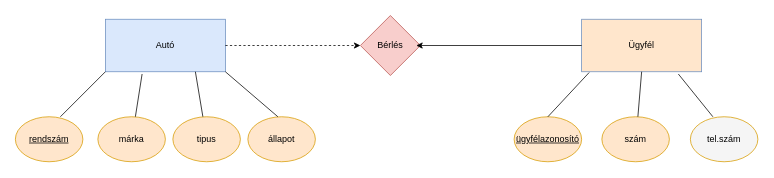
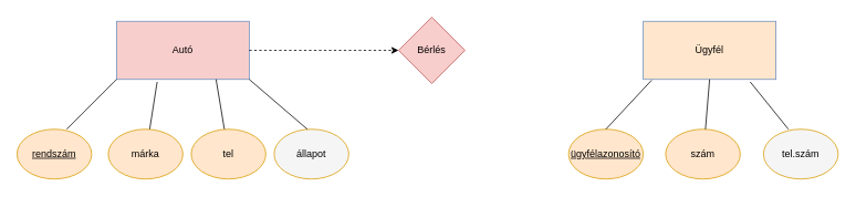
  <mxCell id="0" />
  <mxCell id="1" parent="0" />
- <mxCell id="2" value="Autó" style="rounded=0;whiteSpace=wrap;html=1;fillColor=#dae8fc;strokeColor=#6c8ebf;" vertex="1" parent="1"><mxGeometry x="140" y="25" width="160" height="70" as="geometry" /></mxCell>
+ <mxCell id="2" value="Autó" style="rounded=0;whiteSpace=wrap;html=1;fillColor=#f8cecc;strokeColor=#6c8ebf;" vertex="1" parent="1"><mxGeometry x="140" y="25" width="160" height="70" as="geometry" /></mxCell>
  <mxCell id="3" value="Ügyfél" style="rounded=0;whiteSpace=wrap;html=1;fillColor=#ffe6cc;strokeColor=#6c8ebf;" vertex="1" parent="1"><mxGeometry x="775" y="25" width="160" height="70" as="geometry" /></mxCell>
  <mxCell id="4" value="Bérlés" style="rhombus;whiteSpace=wrap;html=1;fillColor=#f8cecc;strokeColor=#b85450;" vertex="1" parent="1"><mxGeometry x="480" y="20" width="80" height="80" as="geometry" /></mxCell>
  <mxCell id="5" value="" style="endArrow=classic;html=1;rounded=0;entryX=0;entryY=0.5;entryDx=0;entryDy=0;exitX=1;exitY=0.5;exitDx=0;exitDy=0;dashed=1;" edge="1" parent="1" source="2" target="4"><mxGeometry width="50" height="50" relative="1" as="geometry"><mxPoint x="230" y="70" as="sourcePoint" /><mxPoint x="280" y="20" as="targetPoint" /></mxGeometry></mxCell>
- <mxCell id="6" value="" style="endArrow=classic;html=1;rounded=0;exitX=0;exitY=0.5;exitDx=0;exitDy=0;entryX=0.931;entryY=0.5;entryDx=0;entryDy=0;entryPerimeter=0;" edge="1" parent="1" source="3" target="4"><mxGeometry width="50" height="50" relative="1" as="geometry"><mxPoint x="430" y="315" as="sourcePoint" /><mxPoint x="500" y="60" as="targetPoint" /><Array as="points" /></mxGeometry></mxCell>
  <mxCell id="7" value="&lt;u&gt;rendszám&lt;/u&gt;" style="ellipse;whiteSpace=wrap;html=1;fillColor=#ffe6cc;strokeColor=#d79b00;" vertex="1" parent="1"><mxGeometry x="20" y="155" width="90" height="60" as="geometry" /></mxCell>
  <mxCell id="8" value="márka" style="ellipse;whiteSpace=wrap;html=1;fillColor=#ffe6cc;strokeColor=#d79b00;" vertex="1" parent="1"><mxGeometry x="130" y="155" width="90" height="60" as="geometry" /></mxCell>
- <mxCell id="9" value="tipus" style="ellipse;whiteSpace=wrap;html=1;fillColor=#ffe6cc;strokeColor=#d79b00;" vertex="1" parent="1"><mxGeometry x="230" y="155" width="90" height="60" as="geometry" /></mxCell>
- <mxCell id="10" value="állapot" style="ellipse;whiteSpace=wrap;html=1;fillColor=#ffe6cc;strokeColor=#d79b00;" vertex="1" parent="1"><mxGeometry x="330" y="155" width="90" height="60" as="geometry" /></mxCell>
+ <mxCell id="9" value="tel" style="ellipse;whiteSpace=wrap;html=1;fillColor=#ffe6cc;strokeColor=#d79b00;" vertex="1" parent="1"><mxGeometry x="230" y="155" width="90" height="60" as="geometry" /></mxCell>
+ <mxCell id="10" value="állapot" style="ellipse;whiteSpace=wrap;html=1;fillColor=#f5f5f5;strokeColor=#d79b00;" vertex="1" parent="1"><mxGeometry x="330" y="155" width="90" height="60" as="geometry" /></mxCell>
  <mxCell id="11" value="&lt;u&gt;ügyfélazonosító&lt;/u&gt;" style="ellipse;whiteSpace=wrap;html=1;fillColor=#ffe6cc;strokeColor=#d79b00;" vertex="1" parent="1"><mxGeometry x="685" y="155" width="90" height="60" as="geometry" /></mxCell>
  <mxCell id="12" value="szám" style="ellipse;whiteSpace=wrap;html=1;fillColor=#ffe6cc;strokeColor=#d79b00;" vertex="1" parent="1"><mxGeometry x="802" y="155" width="90" height="60" as="geometry" /></mxCell>
  <mxCell id="13" value="tel.szám" style="ellipse;whiteSpace=wrap;html=1;fillColor=#f5f5f5;strokeColor=#d79b00;" vertex="1" parent="1"><mxGeometry x="920" y="155" width="90" height="60" as="geometry" /></mxCell>
  <mxCell id="14" value="" style="endArrow=none;html=1;rounded=0;entryX=0;entryY=1;entryDx=0;entryDy=0;" edge="1" parent="1" target="2"><mxGeometry width="50" height="50" relative="1" as="geometry"><mxPoint x="80" y="155" as="sourcePoint" /><mxPoint x="130" y="105" as="targetPoint" /></mxGeometry></mxCell>
  <mxCell id="15" value="" style="endArrow=none;html=1;rounded=0;entryX=0.306;entryY=1.043;entryDx=0;entryDy=0;entryPerimeter=0;" edge="1" parent="1" target="2"><mxGeometry width="50" height="50" relative="1" as="geometry"><mxPoint x="180" y="155" as="sourcePoint" /><mxPoint x="230" y="105" as="targetPoint" /></mxGeometry></mxCell>
  <mxCell id="16" value="" style="endArrow=none;html=1;rounded=0;entryX=0.75;entryY=1;entryDx=0;entryDy=0;" edge="1" parent="1" target="2"><mxGeometry width="50" height="50" relative="1" as="geometry"><mxPoint x="270" y="155" as="sourcePoint" /><mxPoint x="320" y="105" as="targetPoint" /></mxGeometry></mxCell>
  <mxCell id="17" value="" style="endArrow=none;html=1;rounded=0;entryX=1;entryY=1;entryDx=0;entryDy=0;" edge="1" parent="1" target="2"><mxGeometry width="50" height="50" relative="1" as="geometry"><mxPoint x="370" y="155" as="sourcePoint" /><mxPoint x="420" y="105" as="targetPoint" /></mxGeometry></mxCell>
  <mxCell id="18" value="" style="endArrow=none;html=1;rounded=0;entryX=0.063;entryY=1.014;entryDx=0;entryDy=0;entryPerimeter=0;" edge="1" parent="1" target="3"><mxGeometry width="50" height="50" relative="1" as="geometry"><mxPoint x="730" y="155" as="sourcePoint" /><mxPoint x="780" y="105" as="targetPoint" /></mxGeometry></mxCell>
  <mxCell id="19" value="" style="endArrow=none;html=1;rounded=0;entryX=0.5;entryY=1;entryDx=0;entryDy=0;" edge="1" parent="1" target="3"><mxGeometry width="50" height="50" relative="1" as="geometry"><mxPoint x="850" y="155" as="sourcePoint" /><mxPoint x="900" y="105" as="targetPoint" /></mxGeometry></mxCell>
  <mxCell id="20" value="" style="endArrow=none;html=1;rounded=0;entryX=0.806;entryY=1.043;entryDx=0;entryDy=0;entryPerimeter=0;" edge="1" parent="1" target="3"><mxGeometry width="50" height="50" relative="1" as="geometry"><mxPoint x="950" y="155" as="sourcePoint" /><mxPoint x="1000" y="105" as="targetPoint" /></mxGeometry></mxCell>
